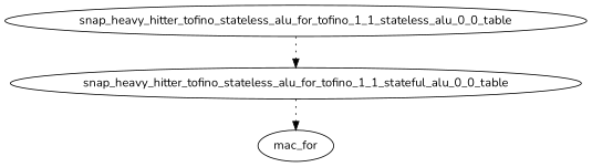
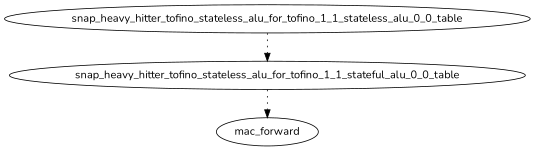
  digraph {
    fontname=Nunito
    node [fontname=Nunito]
    edge [style=dotted fontname=Nunito]
    snap_heavy_hitter_tofino_stateless_alu_for_tofino_1_1_stateful_alu_0_0_table
-   mac_forward [label=mac_for]
+   mac_forward
    snap_heavy_hitter_tofino_stateless_alu_for_tofino_1_1_stateless_alu_0_0_table
    snap_heavy_hitter_tofino_stateless_alu_for_tofino_1_1_stateful_alu_0_0_table -> mac_forward
    snap_heavy_hitter_tofino_stateless_alu_for_tofino_1_1_stateless_alu_0_0_table -> snap_heavy_hitter_tofino_stateless_alu_for_tofino_1_1_stateful_alu_0_0_table
  }
